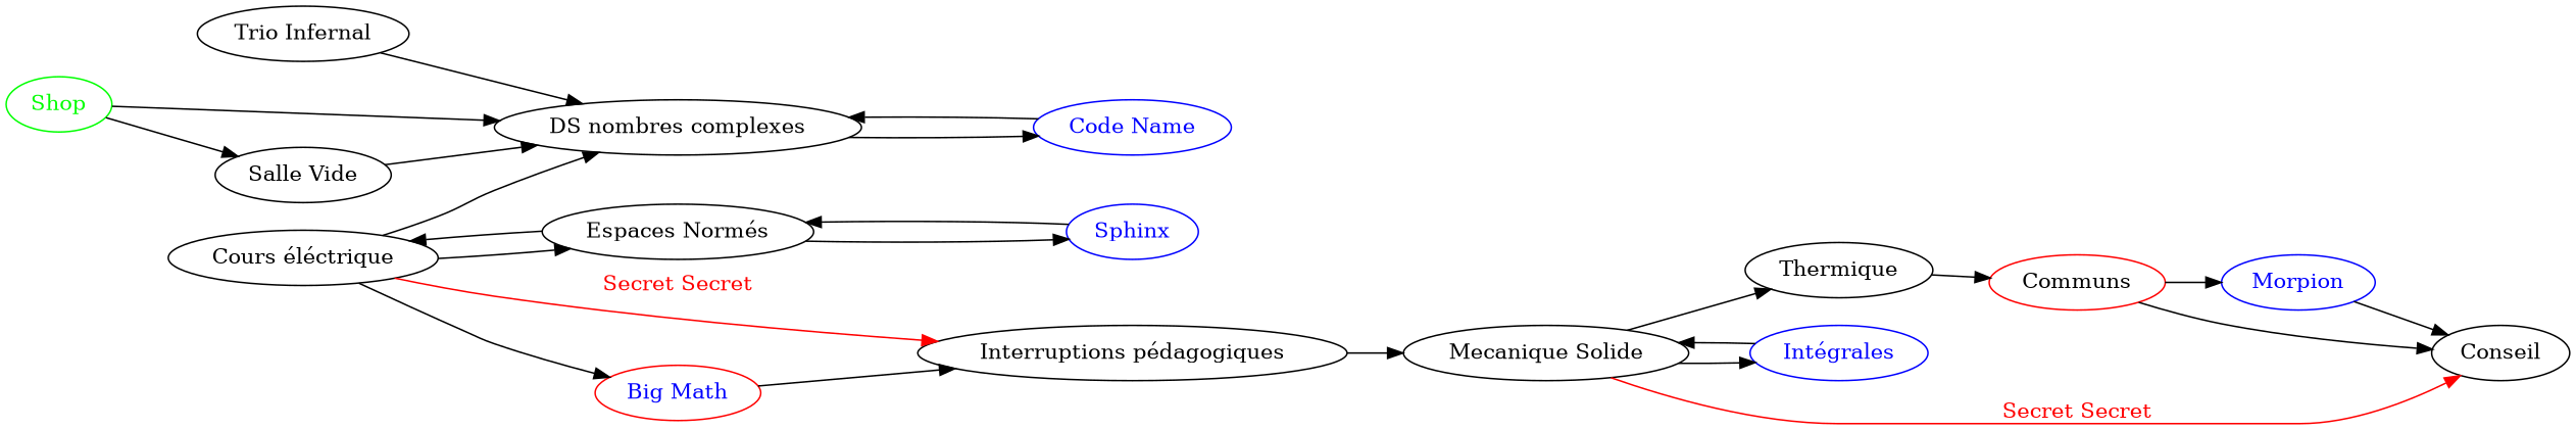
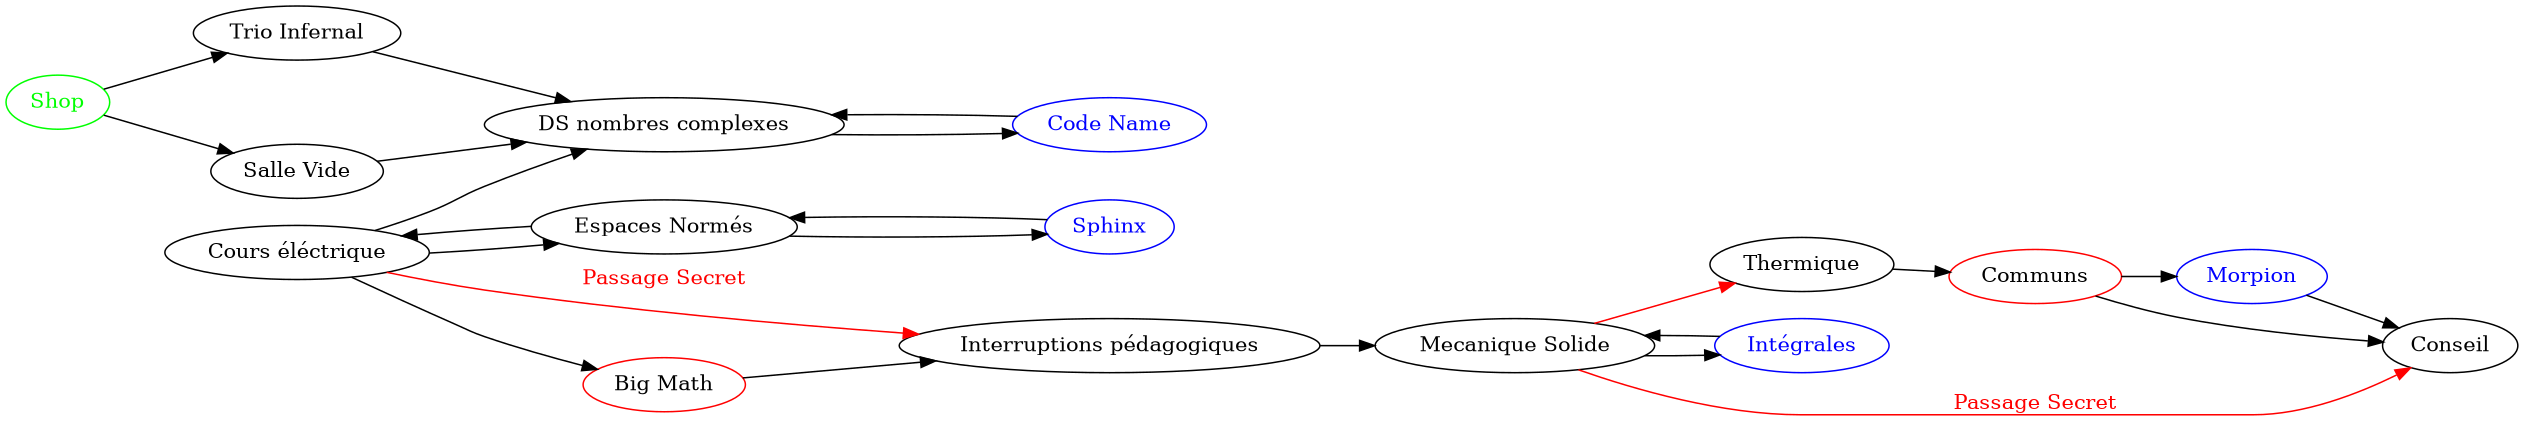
  digraph {
    rankdir=LR
    Shop [color=green fontcolor=green]
    "Salle Vide"
    "Trio Infernal"
    "DS nombres complexes"
    "Code Name" [color=blue fontcolor=blue]
    "Cours éléctrique"
-   "Big Math" [color=red fontcolor=blue]
+   "Big Math" [color=red]
    "Espaces Normés"
    "Interruptions pédagogiques"
    Sphinx [color=blue fontcolor=blue]
    "Mecanique Solide"
    Thermique
    "Intégrales" [color=blue fontcolor=blue]
    Conseil
    Communs [color=red]
    Morpion [color=blue fontcolor=blue]
    Shop -> "Salle Vide"
-   Shop -> "DS nombres complexes"
+   Shop -> "Trio Infernal"
    "Salle Vide" -> "DS nombres complexes"
    "Trio Infernal" -> "DS nombres complexes"
    "DS nombres complexes" -> "Code Name"
    "Code Name" -> "DS nombres complexes"
    "Cours éléctrique" -> "DS nombres complexes"
    "Cours éléctrique" -> "Big Math"
    "Cours éléctrique" -> "Espaces Normés"
-   "Cours éléctrique" -> "Interruptions pédagogiques" [color=red fontcolor=red label="Secret Secret"]
+   "Cours éléctrique" -> "Interruptions pédagogiques" [color=red fontcolor=red label="Passage Secret"]
    "Big Math" -> "Interruptions pédagogiques"
    "Espaces Normés" -> "Cours éléctrique"
    "Espaces Normés" -> Sphinx
    "Interruptions pédagogiques" -> "Mecanique Solide"
    Sphinx -> "Espaces Normés"
-   "Mecanique Solide" -> Thermique
+   "Mecanique Solide" -> Thermique [color=red]
    "Mecanique Solide" -> "Intégrales"
-   "Mecanique Solide" -> Conseil [color=red fontcolor=red label="Secret Secret"]
+   "Mecanique Solide" -> Conseil [color=red fontcolor=red label="Passage Secret"]
    Thermique -> Communs
    "Intégrales" -> "Mecanique Solide"
    Communs -> Conseil
    Communs -> Morpion
    Morpion -> Conseil
  }
